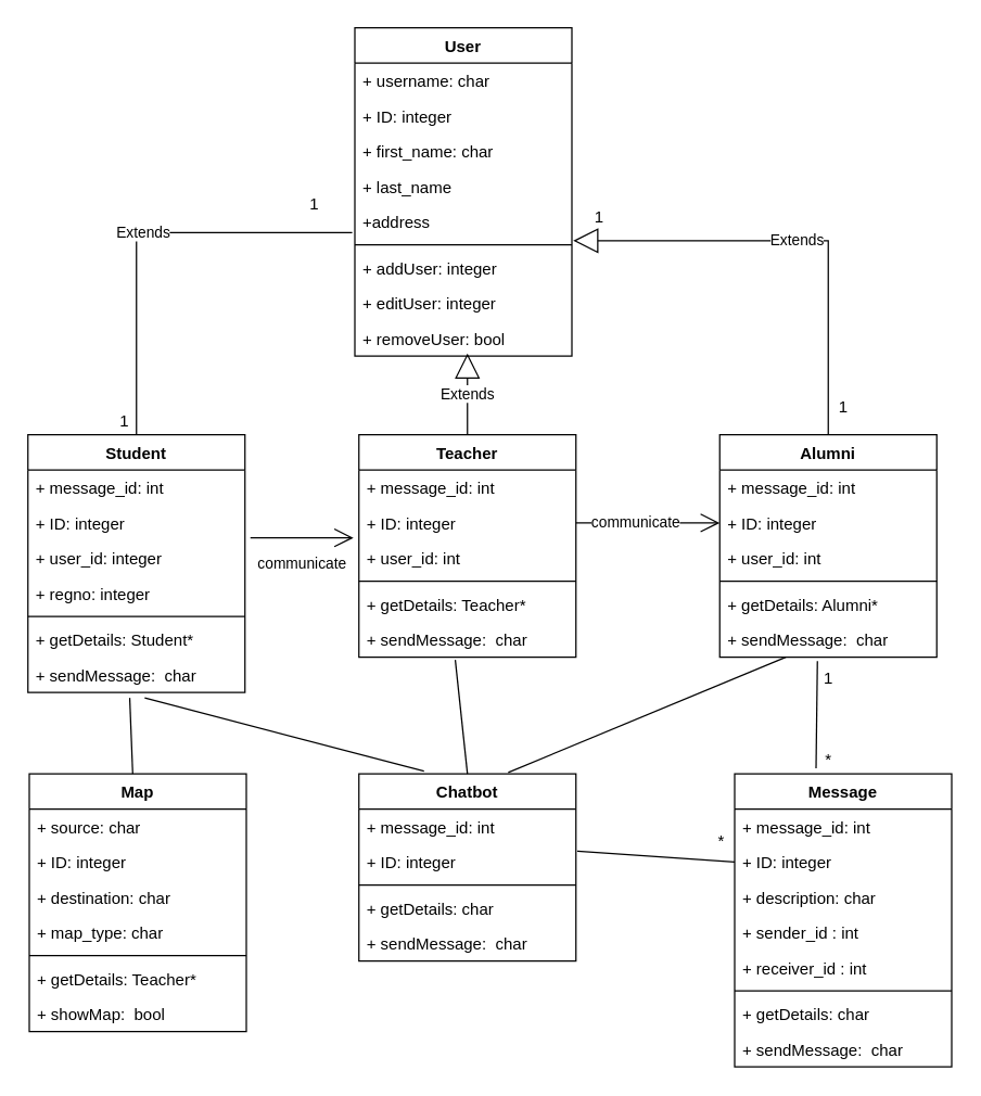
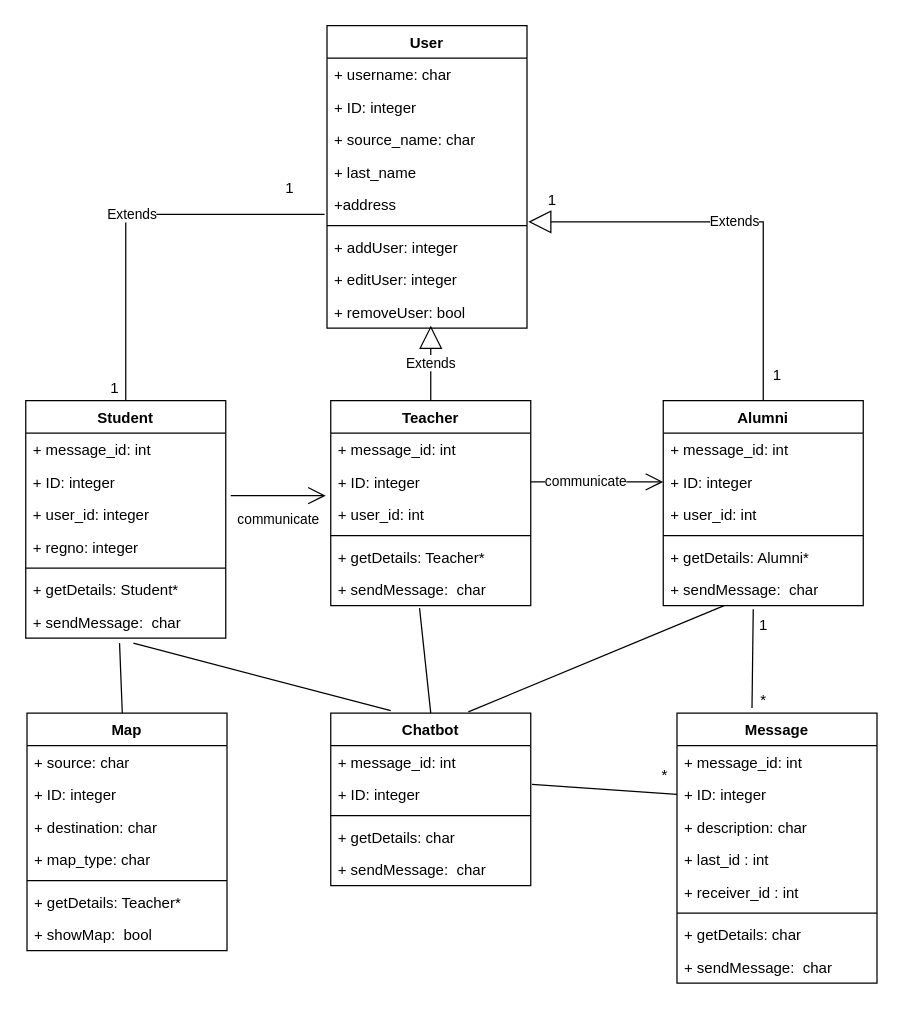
  <mxCell id="0" />
  <mxCell id="1" parent="0" />
  <mxCell id="2" value="User" style="swimlane;fontStyle=1;align=center;verticalAlign=top;childLayout=stackLayout;horizontal=1;startSize=26;horizontalStack=0;resizeParent=1;resizeParentMax=0;resizeLast=0;collapsible=1;marginBottom=0;" vertex="1" parent="1"><mxGeometry x="261" y="20" width="160" height="242" as="geometry" /></mxCell>
  <mxCell id="3" value="+ username: char" style="text;strokeColor=none;fillColor=none;align=left;verticalAlign=top;spacingLeft=4;spacingRight=4;overflow=hidden;rotatable=0;points=[[0,0.5],[1,0.5]];portConstraint=eastwest;" vertex="1" parent="2"><mxGeometry y="26" width="160" height="26" as="geometry" /></mxCell>
  <mxCell id="4" value="+ ID: integer" style="text;strokeColor=none;fillColor=none;align=left;verticalAlign=top;spacingLeft=4;spacingRight=4;overflow=hidden;rotatable=0;points=[[0,0.5],[1,0.5]];portConstraint=eastwest;" vertex="1" parent="2"><mxGeometry y="52" width="160" height="26" as="geometry" /></mxCell>
- <mxCell id="5" value="+ first_name: char" style="text;strokeColor=none;fillColor=none;align=left;verticalAlign=top;spacingLeft=4;spacingRight=4;overflow=hidden;rotatable=0;points=[[0,0.5],[1,0.5]];portConstraint=eastwest;" vertex="1" parent="2"><mxGeometry y="78" width="160" height="26" as="geometry" /></mxCell>
+ <mxCell id="5" value="+ source_name: char" style="text;strokeColor=none;fillColor=none;align=left;verticalAlign=top;spacingLeft=4;spacingRight=4;overflow=hidden;rotatable=0;points=[[0,0.5],[1,0.5]];portConstraint=eastwest;" vertex="1" parent="2"><mxGeometry y="78" width="160" height="26" as="geometry" /></mxCell>
  <mxCell id="6" value="+ last_name" style="text;strokeColor=none;fillColor=none;align=left;verticalAlign=top;spacingLeft=4;spacingRight=4;overflow=hidden;rotatable=0;points=[[0,0.5],[1,0.5]];portConstraint=eastwest;" vertex="1" parent="2"><mxGeometry y="104" width="160" height="26" as="geometry" /></mxCell>
  <mxCell id="7" value="+address" style="text;strokeColor=none;fillColor=none;align=left;verticalAlign=top;spacingLeft=4;spacingRight=4;overflow=hidden;rotatable=0;points=[[0,0.5],[1,0.5]];portConstraint=eastwest;" vertex="1" parent="2"><mxGeometry y="130" width="160" height="26" as="geometry" /></mxCell>
  <mxCell id="8" value="" style="line;strokeWidth=1;fillColor=none;align=left;verticalAlign=middle;spacingTop=-1;spacingLeft=3;spacingRight=3;rotatable=0;labelPosition=right;points=[];portConstraint=eastwest;" vertex="1" parent="2"><mxGeometry y="156" width="160" height="8" as="geometry" /></mxCell>
  <mxCell id="9" value="+ addUser: integer" style="text;strokeColor=none;fillColor=none;align=left;verticalAlign=top;spacingLeft=4;spacingRight=4;overflow=hidden;rotatable=0;points=[[0,0.5],[1,0.5]];portConstraint=eastwest;" vertex="1" parent="2"><mxGeometry y="164" width="160" height="26" as="geometry" /></mxCell>
  <mxCell id="10" value="+ editUser: integer" style="text;strokeColor=none;fillColor=none;align=left;verticalAlign=top;spacingLeft=4;spacingRight=4;overflow=hidden;rotatable=0;points=[[0,0.5],[1,0.5]];portConstraint=eastwest;" vertex="1" parent="2"><mxGeometry y="190" width="160" height="26" as="geometry" /></mxCell>
  <mxCell id="11" value="+ removeUser: bool" style="text;strokeColor=none;fillColor=none;align=left;verticalAlign=top;spacingLeft=4;spacingRight=4;overflow=hidden;rotatable=0;points=[[0,0.5],[1,0.5]];portConstraint=eastwest;" vertex="1" parent="2"><mxGeometry y="216" width="160" height="26" as="geometry" /></mxCell>
  <mxCell id="12" value="Student" style="swimlane;fontStyle=1;align=center;verticalAlign=top;childLayout=stackLayout;horizontal=1;startSize=26;horizontalStack=0;resizeParent=1;resizeParentMax=0;resizeLast=0;collapsible=1;marginBottom=0;" vertex="1" parent="1"><mxGeometry x="20" y="320" width="160" height="190" as="geometry" /></mxCell>
  <mxCell id="13" value="+ message_id: int" style="text;strokeColor=none;fillColor=none;align=left;verticalAlign=top;spacingLeft=4;spacingRight=4;overflow=hidden;rotatable=0;points=[[0,0.5],[1,0.5]];portConstraint=eastwest;" vertex="1" parent="12"><mxGeometry y="26" width="160" height="26" as="geometry" /></mxCell>
  <mxCell id="14" value="+ ID: integer" style="text;strokeColor=none;fillColor=none;align=left;verticalAlign=top;spacingLeft=4;spacingRight=4;overflow=hidden;rotatable=0;points=[[0,0.5],[1,0.5]];portConstraint=eastwest;" vertex="1" parent="12"><mxGeometry y="52" width="160" height="26" as="geometry" /></mxCell>
  <mxCell id="15" value="+ user_id: integer" style="text;strokeColor=none;fillColor=none;align=left;verticalAlign=top;spacingLeft=4;spacingRight=4;overflow=hidden;rotatable=0;points=[[0,0.5],[1,0.5]];portConstraint=eastwest;" vertex="1" parent="12"><mxGeometry y="78" width="160" height="26" as="geometry" /></mxCell>
  <mxCell id="16" value="+ regno: integer" style="text;strokeColor=none;fillColor=none;align=left;verticalAlign=top;spacingLeft=4;spacingRight=4;overflow=hidden;rotatable=0;points=[[0,0.5],[1,0.5]];portConstraint=eastwest;" vertex="1" parent="12"><mxGeometry y="104" width="160" height="26" as="geometry" /></mxCell>
  <mxCell id="17" value="" style="line;strokeWidth=1;fillColor=none;align=left;verticalAlign=middle;spacingTop=-1;spacingLeft=3;spacingRight=3;rotatable=0;labelPosition=right;points=[];portConstraint=eastwest;" vertex="1" parent="12"><mxGeometry y="130" width="160" height="8" as="geometry" /></mxCell>
  <mxCell id="18" value="+ getDetails: Student*" style="text;strokeColor=none;fillColor=none;align=left;verticalAlign=top;spacingLeft=4;spacingRight=4;overflow=hidden;rotatable=0;points=[[0,0.5],[1,0.5]];portConstraint=eastwest;" vertex="1" parent="12"><mxGeometry y="138" width="160" height="26" as="geometry" /></mxCell>
  <mxCell id="19" value="+ sendMessage:  char" style="text;strokeColor=none;fillColor=none;align=left;verticalAlign=top;spacingLeft=4;spacingRight=4;overflow=hidden;rotatable=0;points=[[0,0.5],[1,0.5]];portConstraint=eastwest;" vertex="1" parent="12"><mxGeometry y="164" width="160" height="26" as="geometry" /></mxCell>
  <mxCell id="20" value="Teacher" style="swimlane;fontStyle=1;align=center;verticalAlign=top;childLayout=stackLayout;horizontal=1;startSize=26;horizontalStack=0;resizeParent=1;resizeParentMax=0;resizeLast=0;collapsible=1;marginBottom=0;" vertex="1" parent="1"><mxGeometry x="264" y="320" width="160" height="164" as="geometry" /></mxCell>
  <mxCell id="21" value="+ message_id: int" style="text;strokeColor=none;fillColor=none;align=left;verticalAlign=top;spacingLeft=4;spacingRight=4;overflow=hidden;rotatable=0;points=[[0,0.5],[1,0.5]];portConstraint=eastwest;" vertex="1" parent="20"><mxGeometry y="26" width="160" height="26" as="geometry" /></mxCell>
  <mxCell id="22" value="+ ID: integer" style="text;strokeColor=none;fillColor=none;align=left;verticalAlign=top;spacingLeft=4;spacingRight=4;overflow=hidden;rotatable=0;points=[[0,0.5],[1,0.5]];portConstraint=eastwest;" vertex="1" parent="20"><mxGeometry y="52" width="160" height="26" as="geometry" /></mxCell>
  <mxCell id="23" value="+ user_id: int" style="text;strokeColor=none;fillColor=none;align=left;verticalAlign=top;spacingLeft=4;spacingRight=4;overflow=hidden;rotatable=0;points=[[0,0.5],[1,0.5]];portConstraint=eastwest;" vertex="1" parent="20"><mxGeometry y="78" width="160" height="26" as="geometry" /></mxCell>
  <mxCell id="24" value="" style="line;strokeWidth=1;fillColor=none;align=left;verticalAlign=middle;spacingTop=-1;spacingLeft=3;spacingRight=3;rotatable=0;labelPosition=right;points=[];portConstraint=eastwest;" vertex="1" parent="20"><mxGeometry y="104" width="160" height="8" as="geometry" /></mxCell>
  <mxCell id="25" value="+ getDetails: Teacher*" style="text;strokeColor=none;fillColor=none;align=left;verticalAlign=top;spacingLeft=4;spacingRight=4;overflow=hidden;rotatable=0;points=[[0,0.5],[1,0.5]];portConstraint=eastwest;" vertex="1" parent="20"><mxGeometry y="112" width="160" height="26" as="geometry" /></mxCell>
  <mxCell id="26" value="+ sendMessage:  char" style="text;strokeColor=none;fillColor=none;align=left;verticalAlign=top;spacingLeft=4;spacingRight=4;overflow=hidden;rotatable=0;points=[[0,0.5],[1,0.5]];portConstraint=eastwest;" vertex="1" parent="20"><mxGeometry y="138" width="160" height="26" as="geometry" /></mxCell>
  <mxCell id="27" value="Alumni" style="swimlane;fontStyle=1;align=center;verticalAlign=top;childLayout=stackLayout;horizontal=1;startSize=26;horizontalStack=0;resizeParent=1;resizeParentMax=0;resizeLast=0;collapsible=1;marginBottom=0;" vertex="1" parent="1"><mxGeometry x="530" y="320" width="160" height="164" as="geometry" /></mxCell>
  <mxCell id="28" value="+ message_id: int" style="text;strokeColor=none;fillColor=none;align=left;verticalAlign=top;spacingLeft=4;spacingRight=4;overflow=hidden;rotatable=0;points=[[0,0.5],[1,0.5]];portConstraint=eastwest;" vertex="1" parent="27"><mxGeometry y="26" width="160" height="26" as="geometry" /></mxCell>
  <mxCell id="29" value="+ ID: integer" style="text;strokeColor=none;fillColor=none;align=left;verticalAlign=top;spacingLeft=4;spacingRight=4;overflow=hidden;rotatable=0;points=[[0,0.5],[1,0.5]];portConstraint=eastwest;" vertex="1" parent="27"><mxGeometry y="52" width="160" height="26" as="geometry" /></mxCell>
  <mxCell id="30" value="+ user_id: int" style="text;strokeColor=none;fillColor=none;align=left;verticalAlign=top;spacingLeft=4;spacingRight=4;overflow=hidden;rotatable=0;points=[[0,0.5],[1,0.5]];portConstraint=eastwest;" vertex="1" parent="27"><mxGeometry y="78" width="160" height="26" as="geometry" /></mxCell>
  <mxCell id="31" value="" style="line;strokeWidth=1;fillColor=none;align=left;verticalAlign=middle;spacingTop=-1;spacingLeft=3;spacingRight=3;rotatable=0;labelPosition=right;points=[];portConstraint=eastwest;" vertex="1" parent="27"><mxGeometry y="104" width="160" height="8" as="geometry" /></mxCell>
  <mxCell id="32" value="+ getDetails: Alumni*" style="text;strokeColor=none;fillColor=none;align=left;verticalAlign=top;spacingLeft=4;spacingRight=4;overflow=hidden;rotatable=0;points=[[0,0.5],[1,0.5]];portConstraint=eastwest;" vertex="1" parent="27"><mxGeometry y="112" width="160" height="26" as="geometry" /></mxCell>
  <mxCell id="33" value="+ sendMessage:  char" style="text;strokeColor=none;fillColor=none;align=left;verticalAlign=top;spacingLeft=4;spacingRight=4;overflow=hidden;rotatable=0;points=[[0,0.5],[1,0.5]];portConstraint=eastwest;" vertex="1" parent="27"><mxGeometry y="138" width="160" height="26" as="geometry" /></mxCell>
  <mxCell id="34" value="Map" style="swimlane;fontStyle=1;align=center;verticalAlign=top;childLayout=stackLayout;horizontal=1;startSize=26;horizontalStack=0;resizeParent=1;resizeParentMax=0;resizeLast=0;collapsible=1;marginBottom=0;" vertex="1" parent="1"><mxGeometry x="21" y="570" width="160" height="190" as="geometry" /></mxCell>
  <mxCell id="35" value="+ source: char" style="text;strokeColor=none;fillColor=none;align=left;verticalAlign=top;spacingLeft=4;spacingRight=4;overflow=hidden;rotatable=0;points=[[0,0.5],[1,0.5]];portConstraint=eastwest;" vertex="1" parent="34"><mxGeometry y="26" width="160" height="26" as="geometry" /></mxCell>
  <mxCell id="36" value="+ ID: integer" style="text;strokeColor=none;fillColor=none;align=left;verticalAlign=top;spacingLeft=4;spacingRight=4;overflow=hidden;rotatable=0;points=[[0,0.5],[1,0.5]];portConstraint=eastwest;" vertex="1" parent="34"><mxGeometry y="52" width="160" height="26" as="geometry" /></mxCell>
  <mxCell id="37" value="+ destination: char" style="text;strokeColor=none;fillColor=none;align=left;verticalAlign=top;spacingLeft=4;spacingRight=4;overflow=hidden;rotatable=0;points=[[0,0.5],[1,0.5]];portConstraint=eastwest;" vertex="1" parent="34"><mxGeometry y="78" width="160" height="26" as="geometry" /></mxCell>
  <mxCell id="38" value="+ map_type: char" style="text;strokeColor=none;fillColor=none;align=left;verticalAlign=top;spacingLeft=4;spacingRight=4;overflow=hidden;rotatable=0;points=[[0,0.5],[1,0.5]];portConstraint=eastwest;" vertex="1" parent="34"><mxGeometry y="104" width="160" height="26" as="geometry" /></mxCell>
  <mxCell id="39" value="" style="line;strokeWidth=1;fillColor=none;align=left;verticalAlign=middle;spacingTop=-1;spacingLeft=3;spacingRight=3;rotatable=0;labelPosition=right;points=[];portConstraint=eastwest;" vertex="1" parent="34"><mxGeometry y="130" width="160" height="8" as="geometry" /></mxCell>
  <mxCell id="40" value="+ getDetails: Teacher*" style="text;strokeColor=none;fillColor=none;align=left;verticalAlign=top;spacingLeft=4;spacingRight=4;overflow=hidden;rotatable=0;points=[[0,0.5],[1,0.5]];portConstraint=eastwest;" vertex="1" parent="34"><mxGeometry y="138" width="160" height="26" as="geometry" /></mxCell>
  <mxCell id="41" value="+ showMap:  bool" style="text;strokeColor=none;fillColor=none;align=left;verticalAlign=top;spacingLeft=4;spacingRight=4;overflow=hidden;rotatable=0;points=[[0,0.5],[1,0.5]];portConstraint=eastwest;" vertex="1" parent="34"><mxGeometry y="164" width="160" height="26" as="geometry" /></mxCell>
  <mxCell id="42" value="Chatbot" style="swimlane;fontStyle=1;align=center;verticalAlign=top;childLayout=stackLayout;horizontal=1;startSize=26;horizontalStack=0;resizeParent=1;resizeParentMax=0;resizeLast=0;collapsible=1;marginBottom=0;" vertex="1" parent="1"><mxGeometry x="264" y="570" width="160" height="138" as="geometry" /></mxCell>
  <mxCell id="43" value="+ message_id: int" style="text;strokeColor=none;fillColor=none;align=left;verticalAlign=top;spacingLeft=4;spacingRight=4;overflow=hidden;rotatable=0;points=[[0,0.5],[1,0.5]];portConstraint=eastwest;" vertex="1" parent="42"><mxGeometry y="26" width="160" height="26" as="geometry" /></mxCell>
  <mxCell id="44" value="+ ID: integer" style="text;strokeColor=none;fillColor=none;align=left;verticalAlign=top;spacingLeft=4;spacingRight=4;overflow=hidden;rotatable=0;points=[[0,0.5],[1,0.5]];portConstraint=eastwest;" vertex="1" parent="42"><mxGeometry y="52" width="160" height="26" as="geometry" /></mxCell>
  <mxCell id="45" value="" style="line;strokeWidth=1;fillColor=none;align=left;verticalAlign=middle;spacingTop=-1;spacingLeft=3;spacingRight=3;rotatable=0;labelPosition=right;points=[];portConstraint=eastwest;" vertex="1" parent="42"><mxGeometry y="78" width="160" height="8" as="geometry" /></mxCell>
  <mxCell id="46" value="+ getDetails: char" style="text;strokeColor=none;fillColor=none;align=left;verticalAlign=top;spacingLeft=4;spacingRight=4;overflow=hidden;rotatable=0;points=[[0,0.5],[1,0.5]];portConstraint=eastwest;" vertex="1" parent="42"><mxGeometry y="86" width="160" height="26" as="geometry" /></mxCell>
  <mxCell id="47" value="+ sendMessage:  char" style="text;strokeColor=none;fillColor=none;align=left;verticalAlign=top;spacingLeft=4;spacingRight=4;overflow=hidden;rotatable=0;points=[[0,0.5],[1,0.5]];portConstraint=eastwest;" vertex="1" parent="42"><mxGeometry y="112" width="160" height="26" as="geometry" /></mxCell>
  <mxCell id="48" value="Message" style="swimlane;fontStyle=1;align=center;verticalAlign=top;childLayout=stackLayout;horizontal=1;startSize=26;horizontalStack=0;resizeParent=1;resizeParentMax=0;resizeLast=0;collapsible=1;marginBottom=0;" vertex="1" parent="1"><mxGeometry x="541" y="570" width="160" height="216" as="geometry" /></mxCell>
  <mxCell id="49" value="+ message_id: int" style="text;strokeColor=none;fillColor=none;align=left;verticalAlign=top;spacingLeft=4;spacingRight=4;overflow=hidden;rotatable=0;points=[[0,0.5],[1,0.5]];portConstraint=eastwest;" vertex="1" parent="48"><mxGeometry y="26" width="160" height="26" as="geometry" /></mxCell>
  <mxCell id="50" value="+ ID: integer" style="text;strokeColor=none;fillColor=none;align=left;verticalAlign=top;spacingLeft=4;spacingRight=4;overflow=hidden;rotatable=0;points=[[0,0.5],[1,0.5]];portConstraint=eastwest;" vertex="1" parent="48"><mxGeometry y="52" width="160" height="26" as="geometry" /></mxCell>
  <mxCell id="51" value="+ description: char" style="text;strokeColor=none;fillColor=none;align=left;verticalAlign=top;spacingLeft=4;spacingRight=4;overflow=hidden;rotatable=0;points=[[0,0.5],[1,0.5]];portConstraint=eastwest;" vertex="1" parent="48"><mxGeometry y="78" width="160" height="26" as="geometry" /></mxCell>
- <mxCell id="52" value="+ sender_id : int" style="text;strokeColor=none;fillColor=none;align=left;verticalAlign=top;spacingLeft=4;spacingRight=4;overflow=hidden;rotatable=0;points=[[0,0.5],[1,0.5]];portConstraint=eastwest;" vertex="1" parent="48"><mxGeometry y="104" width="160" height="26" as="geometry" /></mxCell>
+ <mxCell id="52" value="+ last_id : int" style="text;strokeColor=none;fillColor=none;align=left;verticalAlign=top;spacingLeft=4;spacingRight=4;overflow=hidden;rotatable=0;points=[[0,0.5],[1,0.5]];portConstraint=eastwest;" vertex="1" parent="48"><mxGeometry y="104" width="160" height="26" as="geometry" /></mxCell>
  <mxCell id="53" value="+ receiver_id : int" style="text;strokeColor=none;fillColor=none;align=left;verticalAlign=top;spacingLeft=4;spacingRight=4;overflow=hidden;rotatable=0;points=[[0,0.5],[1,0.5]];portConstraint=eastwest;" vertex="1" parent="48"><mxGeometry y="130" width="160" height="26" as="geometry" /></mxCell>
  <mxCell id="54" value="" style="line;strokeWidth=1;fillColor=none;align=left;verticalAlign=middle;spacingTop=-1;spacingLeft=3;spacingRight=3;rotatable=0;labelPosition=right;points=[];portConstraint=eastwest;" vertex="1" parent="48"><mxGeometry y="156" width="160" height="8" as="geometry" /></mxCell>
  <mxCell id="55" value="+ getDetails: char" style="text;strokeColor=none;fillColor=none;align=left;verticalAlign=top;spacingLeft=4;spacingRight=4;overflow=hidden;rotatable=0;points=[[0,0.5],[1,0.5]];portConstraint=eastwest;" vertex="1" parent="48"><mxGeometry y="164" width="160" height="26" as="geometry" /></mxCell>
  <mxCell id="56" value="+ sendMessage:  char" style="text;strokeColor=none;fillColor=none;align=left;verticalAlign=top;spacingLeft=4;spacingRight=4;overflow=hidden;rotatable=0;points=[[0,0.5],[1,0.5]];portConstraint=eastwest;" vertex="1" parent="48"><mxGeometry y="190" width="160" height="26" as="geometry" /></mxCell>
  <mxCell id="57" value="Extends" style="endArrow=none;endSize=16;endFill=0;html=1;rounded=0;exitX=0.5;exitY=0;exitDx=0;exitDy=0;entryX=-0.012;entryY=0.808;entryDx=0;entryDy=0;entryPerimeter=0;edgeStyle=orthogonalEdgeStyle;" edge="1" parent="1" source="12" target="7"><mxGeometry width="160" relative="1" as="geometry"><mxPoint x="381" y="170" as="sourcePoint" /><mxPoint x="541" y="170" as="targetPoint" /><Array as="points"><mxPoint x="100" y="171" /></Array></mxGeometry></mxCell>
  <mxCell id="58" value="Extends" style="endArrow=block;endSize=16;endFill=0;html=1;rounded=0;exitX=0.5;exitY=0;exitDx=0;exitDy=0;entryX=1.006;entryY=1.038;entryDx=0;entryDy=0;edgeStyle=orthogonalEdgeStyle;entryPerimeter=0;" edge="1" parent="1" source="27" target="7"><mxGeometry width="160" relative="1" as="geometry"><mxPoint x="381" y="170" as="sourcePoint" /><mxPoint x="541" y="170" as="targetPoint" /><Array as="points"><mxPoint x="610" y="177" /></Array></mxGeometry></mxCell>
  <mxCell id="59" value="Extends" style="endArrow=block;endSize=16;endFill=0;html=1;rounded=0;exitX=0.5;exitY=0;exitDx=0;exitDy=0;" edge="1" parent="1" source="20"><mxGeometry width="160" relative="1" as="geometry"><mxPoint x="381" y="170" as="sourcePoint" /><mxPoint x="344" y="260" as="targetPoint" /></mxGeometry></mxCell>
  <mxCell id="60" value="" style="endArrow=open;endFill=1;endSize=12;html=1;rounded=0;exitX=1.025;exitY=-0.077;exitDx=0;exitDy=0;exitPerimeter=0;entryX=-0.025;entryY=0.923;entryDx=0;entryDy=0;entryPerimeter=0;" edge="1" parent="1" source="15" target="22"><mxGeometry width="160" relative="1" as="geometry"><mxPoint x="381" y="270" as="sourcePoint" /><mxPoint x="541" y="270" as="targetPoint" /></mxGeometry></mxCell>
  <mxCell id="61" value="communicate" style="edgeLabel;html=1;align=center;verticalAlign=middle;resizable=0;points=[];" vertex="1" connectable="0" parent="60"><mxGeometry x="-0.289" y="-1" relative="1" as="geometry"><mxPoint x="10" y="18" as="offset" /></mxGeometry></mxCell>
  <mxCell id="62" value="" style="endArrow=open;endFill=1;endSize=12;html=1;rounded=0;exitX=1;exitY=0.5;exitDx=0;exitDy=0;entryX=0;entryY=0.5;entryDx=0;entryDy=0;" edge="1" parent="1" source="22" target="29"><mxGeometry width="160" relative="1" as="geometry"><mxPoint x="381" y="270" as="sourcePoint" /><mxPoint x="541" y="270" as="targetPoint" /></mxGeometry></mxCell>
  <mxCell id="63" value="communicate" style="edgeLabel;html=1;align=center;verticalAlign=middle;resizable=0;points=[];" vertex="1" connectable="0" parent="62"><mxGeometry x="-0.189" y="1" relative="1" as="geometry"><mxPoint as="offset" /></mxGeometry></mxCell>
  <mxCell id="64" value="" style="endArrow=none;html=1;rounded=0;entryX=0.45;entryY=1.115;entryDx=0;entryDy=0;entryPerimeter=0;exitX=0.375;exitY=-0.019;exitDx=0;exitDy=0;exitPerimeter=0;" edge="1" parent="1" source="48" target="33"><mxGeometry relative="1" as="geometry"><mxPoint x="381" y="570" as="sourcePoint" /><mxPoint x="541" y="570" as="targetPoint" /></mxGeometry></mxCell>
  <mxCell id="65" value="" style="endArrow=none;html=1;rounded=0;exitX=0.444;exitY=1.077;exitDx=0;exitDy=0;exitPerimeter=0;entryX=0.5;entryY=0;entryDx=0;entryDy=0;" edge="1" parent="1" source="26" target="42"><mxGeometry relative="1" as="geometry"><mxPoint x="381" y="570" as="sourcePoint" /><mxPoint x="541" y="570" as="targetPoint" /></mxGeometry></mxCell>
  <mxCell id="66" value="" style="endArrow=none;html=1;rounded=0;exitX=0;exitY=0.5;exitDx=0;exitDy=0;entryX=1.006;entryY=0.192;entryDx=0;entryDy=0;entryPerimeter=0;" edge="1" parent="1" source="50" target="44"><mxGeometry relative="1" as="geometry"><mxPoint x="345.04" y="496.002" as="sourcePoint" /><mxPoint x="354" y="580" as="targetPoint" /></mxGeometry></mxCell>
  <mxCell id="67" value="" style="endArrow=none;html=1;rounded=0;entryX=0.688;entryY=-0.007;entryDx=0;entryDy=0;entryPerimeter=0;" edge="1" parent="1" source="33" target="42"><mxGeometry relative="1" as="geometry"><mxPoint x="355.04" y="506.002" as="sourcePoint" /><mxPoint x="364" y="590" as="targetPoint" /></mxGeometry></mxCell>
  <mxCell id="68" value="" style="endArrow=none;html=1;rounded=0;exitX=0.538;exitY=1.154;exitDx=0;exitDy=0;exitPerimeter=0;entryX=0.3;entryY=-0.014;entryDx=0;entryDy=0;entryPerimeter=0;" edge="1" parent="1" source="19" target="42"><mxGeometry relative="1" as="geometry"><mxPoint x="365.04" y="516.002" as="sourcePoint" /><mxPoint x="374" y="600" as="targetPoint" /></mxGeometry></mxCell>
  <mxCell id="69" value="" style="endArrow=none;html=1;rounded=0;exitX=0.469;exitY=1.154;exitDx=0;exitDy=0;exitPerimeter=0;" edge="1" parent="1" source="19" target="34"><mxGeometry relative="1" as="geometry"><mxPoint x="375.04" y="526.002" as="sourcePoint" /><mxPoint x="384" y="610" as="targetPoint" /></mxGeometry></mxCell>
  <mxCell id="70" value="*" style="text;html=1;align=center;verticalAlign=middle;resizable=0;points=[];autosize=1;strokeColor=none;fillColor=none;" vertex="1" parent="1"><mxGeometry x="521" y="610" width="20" height="20" as="geometry" /></mxCell>
  <mxCell id="71" value="*" style="text;html=1;align=center;verticalAlign=middle;resizable=0;points=[];autosize=1;strokeColor=none;fillColor=none;" vertex="1" parent="1"><mxGeometry x="600" y="550" width="20" height="20" as="geometry" /></mxCell>
  <mxCell id="72" value="1" style="text;html=1;align=center;verticalAlign=middle;resizable=0;points=[];autosize=1;strokeColor=none;fillColor=none;" vertex="1" parent="1"><mxGeometry x="600" y="490" width="20" height="20" as="geometry" /></mxCell>
  <mxCell id="73" value="1" style="text;html=1;align=center;verticalAlign=middle;resizable=0;points=[];autosize=1;strokeColor=none;fillColor=none;" vertex="1" parent="1"><mxGeometry x="221" y="140" width="20" height="20" as="geometry" /></mxCell>
  <mxCell id="74" value="1" style="text;html=1;align=center;verticalAlign=middle;resizable=0;points=[];autosize=1;strokeColor=none;fillColor=none;" vertex="1" parent="1"><mxGeometry x="81" y="300" width="20" height="20" as="geometry" /></mxCell>
  <mxCell id="75" value="1" style="text;html=1;align=center;verticalAlign=middle;resizable=0;points=[];autosize=1;strokeColor=none;fillColor=none;" vertex="1" parent="1"><mxGeometry x="431" y="150" width="20" height="20" as="geometry" /></mxCell>
  <mxCell id="76" value="1" style="text;html=1;align=center;verticalAlign=middle;resizable=0;points=[];autosize=1;strokeColor=none;fillColor=none;" vertex="1" parent="1"><mxGeometry x="611" y="290" width="20" height="20" as="geometry" /></mxCell>
